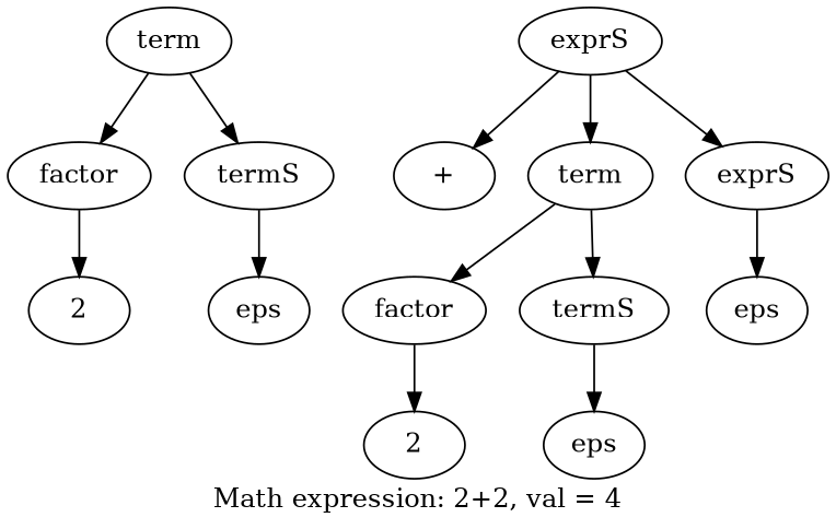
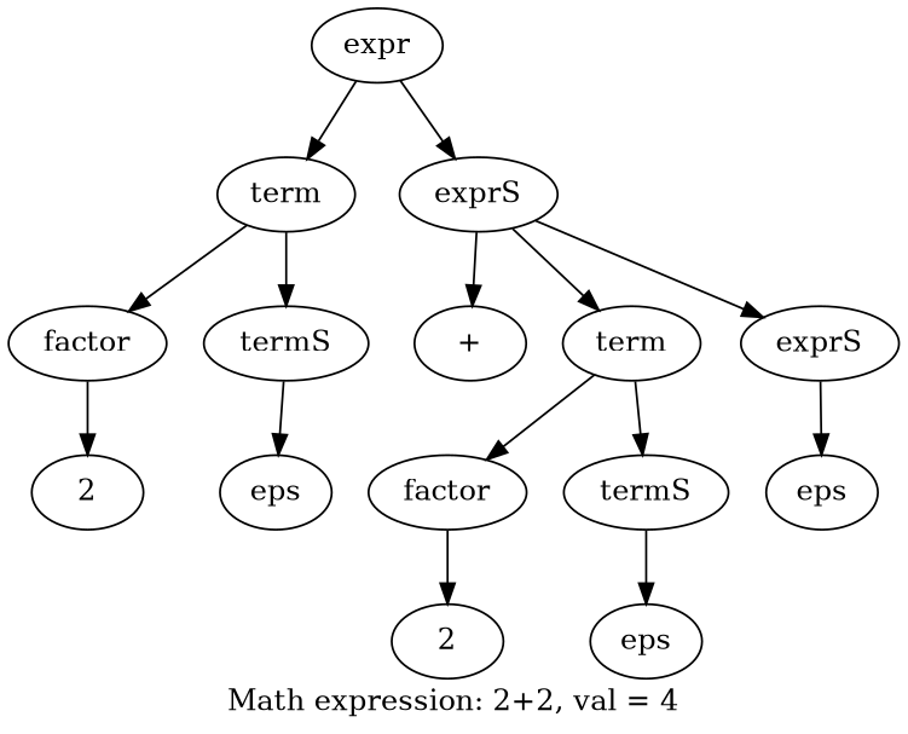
  digraph {
    label="Math expression: 2+2, val = 4"
+   n1 [label=expr]
    n2 [label=term]
    n3 [label=exprS]
    n4 [label=factor]
    n5 [label=termS]
    n6 [label=2]
    n7 [label=eps]
    n8 [label="+"]
    n9 [label=term]
    n10 [label=exprS]
    n11 [label=factor]
    n12 [label=termS]
    n13 [label=2]
    n14 [label=eps]
    n15 [label=eps]
+   n1 -> n2
+   n1 -> n3
    n2 -> n4
    n2 -> n5
    n3 -> n8
    n3 -> n9
    n3 -> n10
    n4 -> n6
    n5 -> n7
    n9 -> n11
    n9 -> n12
    n10 -> n15
    n11 -> n13
    n12 -> n14
  }
